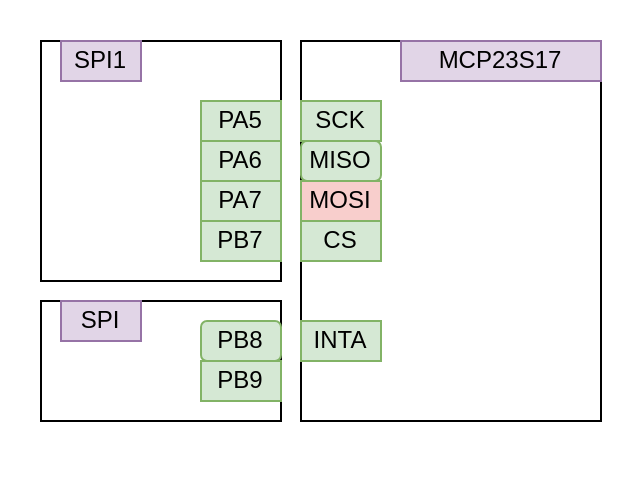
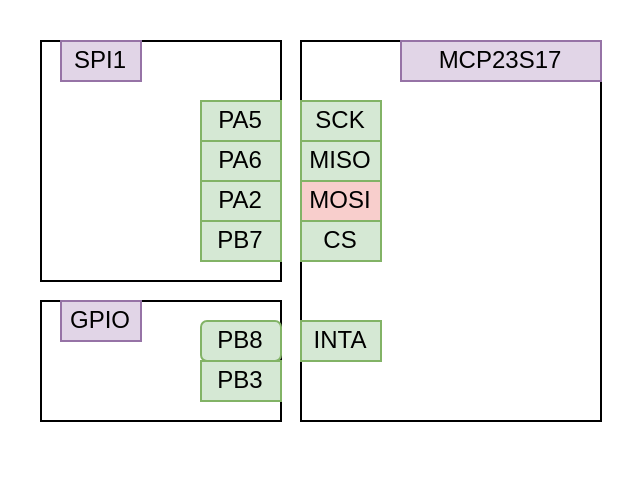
  <mxCell id="0" />
  <mxCell id="1" parent="0" />
  <mxCell id="2" value="" style="rounded=0;whiteSpace=wrap;html=1;" vertex="1" parent="1"><mxGeometry x="20" y="150" width="120" height="60" as="geometry" /></mxCell>
  <mxCell id="3" value="" style="rounded=0;whiteSpace=wrap;html=1;" vertex="1" parent="1"><mxGeometry x="20" y="20" width="120" height="120" as="geometry" /></mxCell>
  <mxCell id="4" value="PB7" style="rounded=0;whiteSpace=wrap;html=1;fillColor=#d5e8d4;strokeColor=#82b366;" vertex="1" parent="1"><mxGeometry x="100" y="110" width="40" height="20" as="geometry" /></mxCell>
  <mxCell id="5" value="SPI1" style="rounded=0;whiteSpace=wrap;html=1;fillColor=#e1d5e7;strokeColor=#9673a6;" vertex="1" parent="1"><mxGeometry x="30" y="20" width="40" height="20" as="geometry" /></mxCell>
  <mxCell id="6" value="PB8" style="whiteSpace=wrap;html=1;fillColor=#d5e8d4;strokeColor=#82b366;rounded=1;" vertex="1" parent="1"><mxGeometry x="100" y="160" width="40" height="20" as="geometry" /></mxCell>
- <mxCell id="7" value="PB9" style="rounded=0;whiteSpace=wrap;html=1;fillColor=#d5e8d4;strokeColor=#82b366;" vertex="1" parent="1"><mxGeometry x="100" y="180" width="40" height="20" as="geometry" /></mxCell>
+ <mxCell id="7" value="PB3" style="rounded=0;whiteSpace=wrap;html=1;fillColor=#d5e8d4;strokeColor=#82b366;" vertex="1" parent="1"><mxGeometry x="100" y="180" width="40" height="20" as="geometry" /></mxCell>
  <mxCell id="8" value="PA5" style="rounded=0;whiteSpace=wrap;html=1;fillColor=#d5e8d4;strokeColor=#82b366;" vertex="1" parent="1"><mxGeometry x="100" y="50" width="40" height="20" as="geometry" /></mxCell>
  <mxCell id="9" value="PA6" style="rounded=0;whiteSpace=wrap;html=1;fillColor=#d5e8d4;strokeColor=#82b366;" vertex="1" parent="1"><mxGeometry x="100" y="70" width="40" height="20" as="geometry" /></mxCell>
- <mxCell id="10" value="PA7" style="rounded=0;whiteSpace=wrap;html=1;fillColor=#d5e8d4;strokeColor=#82b366;" vertex="1" parent="1"><mxGeometry x="100" y="90" width="40" height="20" as="geometry" /></mxCell>
+ <mxCell id="10" value="PA2" style="rounded=0;whiteSpace=wrap;html=1;fillColor=#d5e8d4;strokeColor=#82b366;" vertex="1" parent="1"><mxGeometry x="100" y="90" width="40" height="20" as="geometry" /></mxCell>
  <mxCell id="11" value="" style="group" vertex="1" connectable="0" parent="1"><mxGeometry x="150" y="20" width="150" height="210" as="geometry" /></mxCell>
  <mxCell id="12" value="" style="rounded=0;whiteSpace=wrap;html=1;" vertex="1" parent="11"><mxGeometry width="150" height="190" as="geometry" /></mxCell>
  <mxCell id="13" value="CS" style="rounded=0;whiteSpace=wrap;html=1;fillColor=#d5e8d4;strokeColor=#82b366;" vertex="1" parent="11"><mxGeometry y="90" width="40" height="20" as="geometry" /></mxCell>
  <mxCell id="14" value="MCP23S17" style="rounded=0;whiteSpace=wrap;html=1;fillColor=#e1d5e7;strokeColor=#9673a6;" vertex="1" parent="11"><mxGeometry x="50" width="100" height="20" as="geometry" /></mxCell>
  <mxCell id="15" value="INTA" style="rounded=0;whiteSpace=wrap;html=1;fillColor=#d5e8d4;strokeColor=#82b366;" vertex="1" parent="11"><mxGeometry y="140" width="40" height="20" as="geometry" /></mxCell>
  <mxCell id="16" value="SCK" style="rounded=0;whiteSpace=wrap;html=1;fillColor=#d5e8d4;strokeColor=#82b366;" vertex="1" parent="11"><mxGeometry y="30" width="40" height="20" as="geometry" /></mxCell>
- <mxCell id="17" value="MISO" style="whiteSpace=wrap;html=1;fillColor=#d5e8d4;strokeColor=#82b366;rounded=1;" vertex="1" parent="11"><mxGeometry y="50" width="40" height="20" as="geometry" /></mxCell>
+ <mxCell id="17" value="MISO" style="rounded=0;whiteSpace=wrap;html=1;fillColor=#d5e8d4;strokeColor=#82b366;" vertex="1" parent="11"><mxGeometry y="50" width="40" height="20" as="geometry" /></mxCell>
  <mxCell id="18" value="MOSI" style="rounded=0;whiteSpace=wrap;html=1;fillColor=#f8cecc;strokeColor=#82b366;" vertex="1" parent="11"><mxGeometry y="70" width="40" height="20" as="geometry" /></mxCell>
- <mxCell id="19" value="SPI" style="rounded=0;whiteSpace=wrap;html=1;fillColor=#e1d5e7;strokeColor=#9673a6;" vertex="1" parent="1"><mxGeometry x="30" y="150" width="40" height="20" as="geometry" /></mxCell>
+ <mxCell id="19" value="GPIO" style="rounded=0;whiteSpace=wrap;html=1;fillColor=#e1d5e7;strokeColor=#9673a6;" vertex="1" parent="1"><mxGeometry x="30" y="150" width="40" height="20" as="geometry" /></mxCell>
